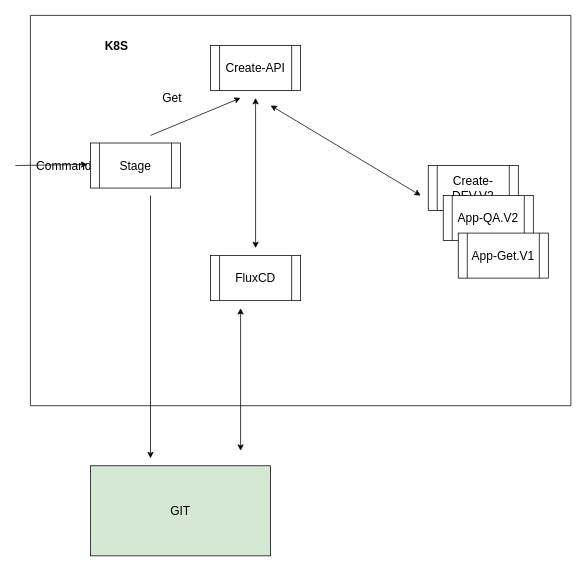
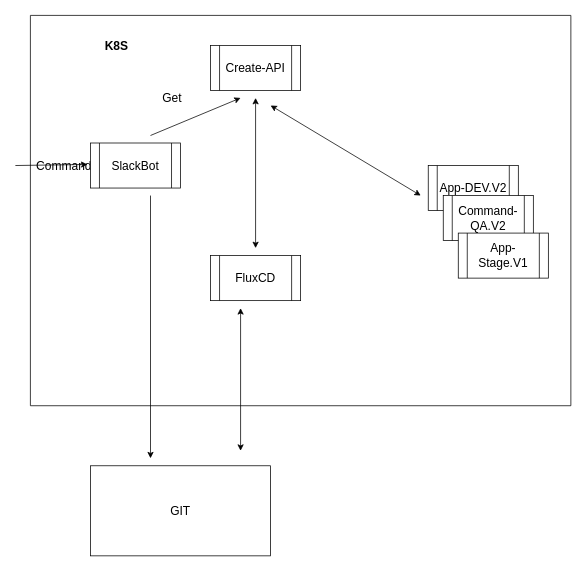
  <mxCell id="0" />
  <mxCell id="1" parent="0" />
- <mxCell id="2" value="GIT" style="rounded=0;whiteSpace=wrap;html=1;fontSize=16;fillColor=#d5e8d4;" vertex="1" parent="1"><mxGeometry x="120" y="620" width="240" height="120" as="geometry" /></mxCell>
+ <mxCell id="2" value="GIT" style="rounded=0;whiteSpace=wrap;html=1;fontSize=16;" vertex="1" parent="1"><mxGeometry x="120" y="620" width="240" height="120" as="geometry" /></mxCell>
  <mxCell id="3" value="" style="endArrow=classic;html=1;fontSize=16;entryX=-0.033;entryY=0.643;entryDx=0;entryDy=0;entryPerimeter=0;" edge="1" parent="1"><mxGeometry width="50" height="50" relative="1" as="geometry"><mxPoint x="20" y="220" as="sourcePoint" /><mxPoint x="116.04" y="218.58" as="targetPoint" /></mxGeometry></mxCell>
  <mxCell id="4" value="Command" style="text;html=1;strokeColor=none;fillColor=none;align=center;verticalAlign=middle;whiteSpace=wrap;rounded=0;fontSize=16;" vertex="1" parent="1"><mxGeometry x="65" y="210" width="40" height="20" as="geometry" /></mxCell>
- <mxCell id="5" value="Stage" style="shape=process;whiteSpace=wrap;html=1;backgroundOutline=1;fontSize=16;" vertex="1" parent="1"><mxGeometry x="120" y="190" width="120" height="60" as="geometry" /></mxCell>
+ <mxCell id="5" value="SlackBot" style="shape=process;whiteSpace=wrap;html=1;backgroundOutline=1;fontSize=16;" vertex="1" parent="1"><mxGeometry x="120" y="190" width="120" height="60" as="geometry" /></mxCell>
  <mxCell id="6" value="FluxCD" style="shape=process;whiteSpace=wrap;html=1;backgroundOutline=1;fontSize=16;" vertex="1" parent="1"><mxGeometry x="280" y="340" width="120" height="60" as="geometry" /></mxCell>
  <mxCell id="7" value="Create-API" style="shape=process;whiteSpace=wrap;html=1;backgroundOutline=1;fontSize=16;" vertex="1" parent="1"><mxGeometry x="280" y="60" width="120" height="60" as="geometry" /></mxCell>
- <mxCell id="8" value="Create-DEV.V2" style="shape=process;whiteSpace=wrap;html=1;backgroundOutline=1;fontSize=16;" vertex="1" parent="1"><mxGeometry x="570" y="220" width="120" height="60" as="geometry" /></mxCell>
- <mxCell id="9" value="App-QA.V2" style="shape=process;whiteSpace=wrap;html=1;backgroundOutline=1;fontSize=16;" vertex="1" parent="1"><mxGeometry x="590" y="260" width="120" height="60" as="geometry" /></mxCell>
- <mxCell id="10" value="App-Get.V1" style="shape=process;whiteSpace=wrap;html=1;backgroundOutline=1;fontSize=16;" vertex="1" parent="1"><mxGeometry x="610" y="310" width="120" height="60" as="geometry" /></mxCell>
+ <mxCell id="8" value="App-DEV.V2" style="shape=process;whiteSpace=wrap;html=1;backgroundOutline=1;fontSize=16;" vertex="1" parent="1"><mxGeometry x="570" y="220" width="120" height="60" as="geometry" /></mxCell>
+ <mxCell id="9" value="Command-QA.V2" style="shape=process;whiteSpace=wrap;html=1;backgroundOutline=1;fontSize=16;" vertex="1" parent="1"><mxGeometry x="590" y="260" width="120" height="60" as="geometry" /></mxCell>
+ <mxCell id="10" value="App-Stage.V1" style="shape=process;whiteSpace=wrap;html=1;backgroundOutline=1;fontSize=16;" vertex="1" parent="1"><mxGeometry x="610" y="310" width="120" height="60" as="geometry" /></mxCell>
  <mxCell id="11" value="" style="endArrow=classic;html=1;fontSize=16;" edge="1" parent="1"><mxGeometry width="50" height="50" relative="1" as="geometry"><mxPoint x="200" y="260" as="sourcePoint" /><mxPoint x="200" y="610" as="targetPoint" /></mxGeometry></mxCell>
  <mxCell id="12" value="" style="endArrow=classic;startArrow=classic;html=1;fontSize=16;" edge="1" parent="1"><mxGeometry width="50" height="50" relative="1" as="geometry"><mxPoint x="320" y="600" as="sourcePoint" /><mxPoint x="320" y="410" as="targetPoint" /></mxGeometry></mxCell>
  <mxCell id="13" value="" style="endArrow=classic;html=1;fontSize=16;" edge="1" parent="1"><mxGeometry width="50" height="50" relative="1" as="geometry"><mxPoint x="200" y="180" as="sourcePoint" /><mxPoint x="320" y="130" as="targetPoint" /></mxGeometry></mxCell>
  <mxCell id="14" value="" style="endArrow=classic;startArrow=classic;html=1;fontSize=16;" edge="1" parent="1"><mxGeometry width="50" height="50" relative="1" as="geometry"><mxPoint x="340" y="330" as="sourcePoint" /><mxPoint x="340" y="130" as="targetPoint" /></mxGeometry></mxCell>
  <mxCell id="15" value="" style="endArrow=classic;startArrow=classic;html=1;fontSize=16;" edge="1" parent="1"><mxGeometry width="50" height="50" relative="1" as="geometry"><mxPoint x="560" y="260" as="sourcePoint" /><mxPoint x="360" y="140" as="targetPoint" /></mxGeometry></mxCell>
  <mxCell id="16" value="&#10;Get&#10;" style="text;strokeColor=none;fillColor=none;align=left;verticalAlign=middle;spacingLeft=4;spacingRight=4;overflow=hidden;points=[[0,0.5],[1,0.5]];portConstraint=eastwest;rotatable=0;fontSize=16;" vertex="1" parent="1"><mxGeometry x="210" y="100" width="80" height="40" as="geometry" /></mxCell>
  <mxCell id="17" value="" style="whiteSpace=wrap;html=1;aspect=fixed;fontSize=16;opacity=0;" vertex="1" parent="1"><mxGeometry x="390" y="430" width="60" height="60" as="geometry" /></mxCell>
  <mxCell id="18" value="" style="endArrow=none;html=1;fontSize=16;" edge="1" parent="1"><mxGeometry width="50" height="50" relative="1" as="geometry"><mxPoint x="40" y="540" as="sourcePoint" /><mxPoint x="760" y="540" as="targetPoint" /></mxGeometry></mxCell>
  <mxCell id="19" value="" style="endArrow=none;html=1;fontSize=16;" edge="1" parent="1"><mxGeometry width="50" height="50" relative="1" as="geometry"><mxPoint x="40" y="540" as="sourcePoint" /><mxPoint x="40" y="20" as="targetPoint" /></mxGeometry></mxCell>
  <mxCell id="20" value="" style="endArrow=none;html=1;fontSize=16;" edge="1" parent="1"><mxGeometry width="50" height="50" relative="1" as="geometry"><mxPoint x="40" y="20" as="sourcePoint" /><mxPoint x="760" y="20" as="targetPoint" /></mxGeometry></mxCell>
  <mxCell id="21" value="" style="endArrow=none;html=1;fontSize=16;" edge="1" parent="1"><mxGeometry width="50" height="50" relative="1" as="geometry"><mxPoint x="760" y="540" as="sourcePoint" /><mxPoint x="760" y="20" as="targetPoint" /></mxGeometry></mxCell>
  <mxCell id="22" value="K8S" style="text;html=1;strokeColor=none;fillColor=none;align=center;verticalAlign=middle;whiteSpace=wrap;rounded=0;fontSize=16;opacity=0;fontStyle=1" vertex="1" parent="1"><mxGeometry x="135" y="50" width="40" height="20" as="geometry" /></mxCell>
